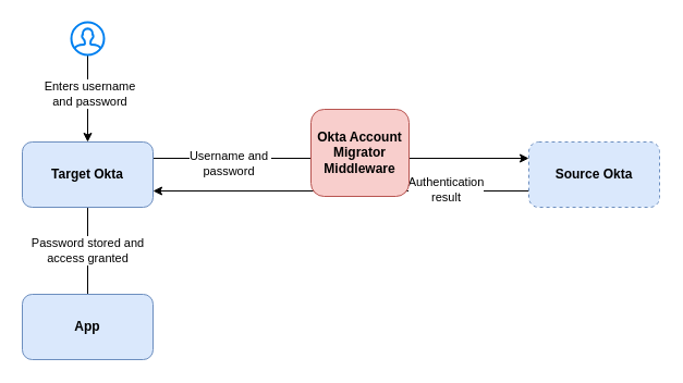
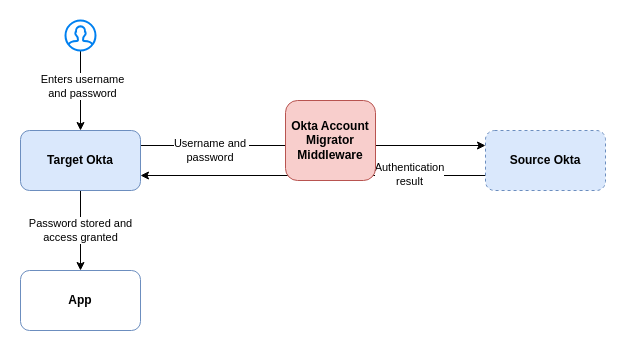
  <mxCell id="0" />
  <mxCell id="1" parent="0" />
  <mxCell id="2" style="edgeStyle=orthogonalEdgeStyle;rounded=0;orthogonalLoop=1;jettySize=auto;html=1;entryX=0.5;entryY=0;entryDx=0;entryDy=0;" edge="1" parent="1" source="4" target="8"><mxGeometry relative="1" as="geometry" /></mxCell>
  <mxCell id="3" value="Enters username &lt;br&gt;and password" style="edgeLabel;html=1;align=center;verticalAlign=middle;resizable=0;points=[];" vertex="1" connectable="0" parent="2"><mxGeometry x="-0.114" y="1" relative="1" as="geometry"><mxPoint as="offset" /></mxGeometry></mxCell>
  <mxCell id="4" value="" style="html=1;verticalLabelPosition=bottom;align=center;labelBackgroundColor=#ffffff;verticalAlign=top;strokeWidth=2;strokeColor=#0080F0;shadow=0;dashed=0;shape=mxgraph.ios7.icons.user;" vertex="1" parent="1"><mxGeometry x="65" y="20" width="30" height="30" as="geometry" /></mxCell>
  <mxCell id="5" style="edgeStyle=orthogonalEdgeStyle;rounded=0;orthogonalLoop=1;jettySize=auto;html=1;exitX=1;exitY=0.25;exitDx=0;exitDy=0;entryX=0;entryY=0.25;entryDx=0;entryDy=0;" edge="1" parent="1" source="8" target="11"><mxGeometry relative="1" as="geometry" /></mxCell>
  <mxCell id="6" value="Username and&amp;nbsp;&lt;br&gt;password&amp;nbsp;" style="edgeLabel;html=1;align=center;verticalAlign=middle;resizable=0;points=[];" vertex="1" connectable="0" parent="5"><mxGeometry x="-0.594" y="-4" relative="1" as="geometry"><mxPoint as="offset" /></mxGeometry></mxCell>
- <mxCell id="7" value="Password stored and &lt;br&gt;access granted" style="edgeStyle=orthogonalEdgeStyle;rounded=0;orthogonalLoop=1;jettySize=auto;html=1;entryX=0.5;entryY=0;entryDx=0;entryDy=0;endArrow=none;" edge="1" parent="1" source="8" target="13"><mxGeometry relative="1" as="geometry" /></mxCell>
+ <mxCell id="7" value="Password stored and &lt;br&gt;access granted" style="edgeStyle=orthogonalEdgeStyle;rounded=0;orthogonalLoop=1;jettySize=auto;html=1;entryX=0.5;entryY=0;entryDx=0;entryDy=0;" edge="1" parent="1" source="8" target="13"><mxGeometry relative="1" as="geometry" /></mxCell>
  <mxCell id="8" value="&lt;b&gt;Target Okta&lt;/b&gt;" style="rounded=1;whiteSpace=wrap;html=1;fillColor=#dae8fc;strokeColor=#6c8ebf;" vertex="1" parent="1"><mxGeometry x="20" y="130" width="120" height="60" as="geometry" /></mxCell>
  <mxCell id="9" style="edgeStyle=orthogonalEdgeStyle;rounded=0;orthogonalLoop=1;jettySize=auto;html=1;exitX=0;exitY=0.75;exitDx=0;exitDy=0;entryX=1;entryY=0.75;entryDx=0;entryDy=0;" edge="1" parent="1" source="11" target="8"><mxGeometry relative="1" as="geometry" /></mxCell>
  <mxCell id="10" value="Authentication &lt;br&gt;result" style="edgeLabel;html=1;align=center;verticalAlign=middle;resizable=0;points=[];" vertex="1" connectable="0" parent="9"><mxGeometry x="-0.554" y="-2" relative="1" as="geometry"><mxPoint as="offset" /></mxGeometry></mxCell>
  <mxCell id="11" value="&lt;b&gt;Source Okta&lt;/b&gt;" style="rounded=1;whiteSpace=wrap;html=1;fillColor=#dae8fc;strokeColor=#6c8ebf;dashed=1;" vertex="1" parent="1"><mxGeometry x="485" y="130" width="120" height="60" as="geometry" /></mxCell>
  <mxCell id="12" value="Okta Account Migrator &lt;br&gt;Middleware" style="rounded=1;whiteSpace=wrap;html=1;fillColor=#f8cecc;strokeColor=#b85450;fontStyle=1" vertex="1" parent="1"><mxGeometry x="285" y="100" width="90" height="80" as="geometry" /></mxCell>
- <mxCell id="13" value="&lt;b&gt;App&lt;/b&gt;" style="rounded=1;whiteSpace=wrap;html=1;fillColor=#dae8fc;strokeColor=#6c8ebf;" vertex="1" parent="1"><mxGeometry x="20" y="270" width="120" height="60" as="geometry" /></mxCell>
+ <mxCell id="13" value="&lt;b&gt;App&lt;/b&gt;" style="rounded=1;whiteSpace=wrap;html=1;fillColor=#ffffff;strokeColor=#6c8ebf;" vertex="1" parent="1"><mxGeometry x="20" y="270" width="120" height="60" as="geometry" /></mxCell>
